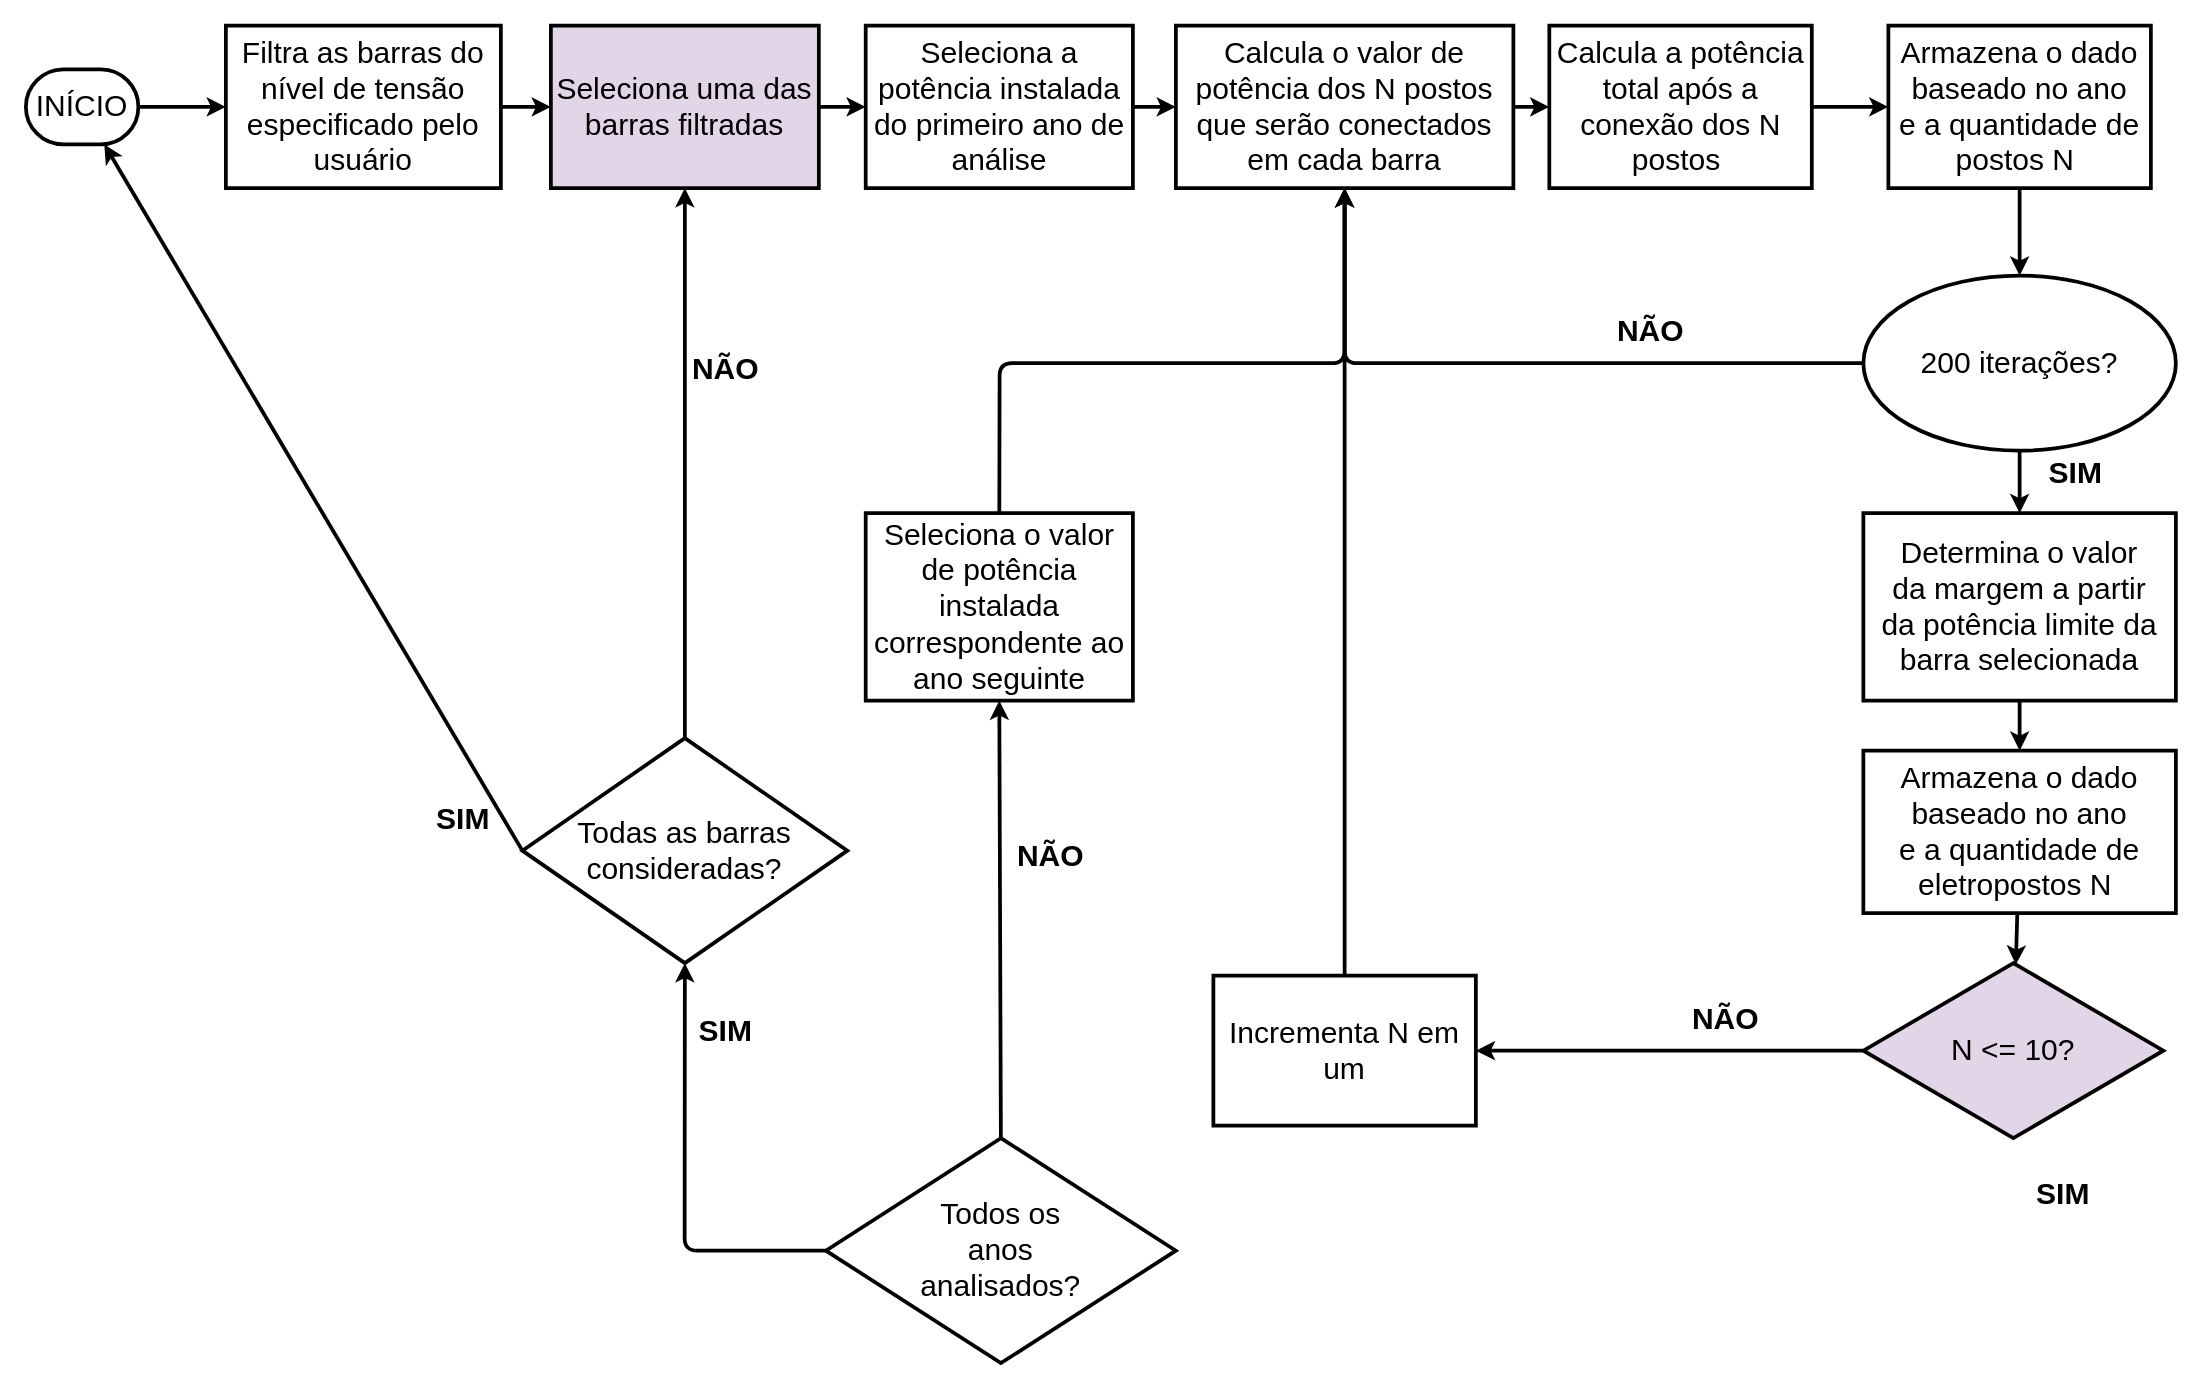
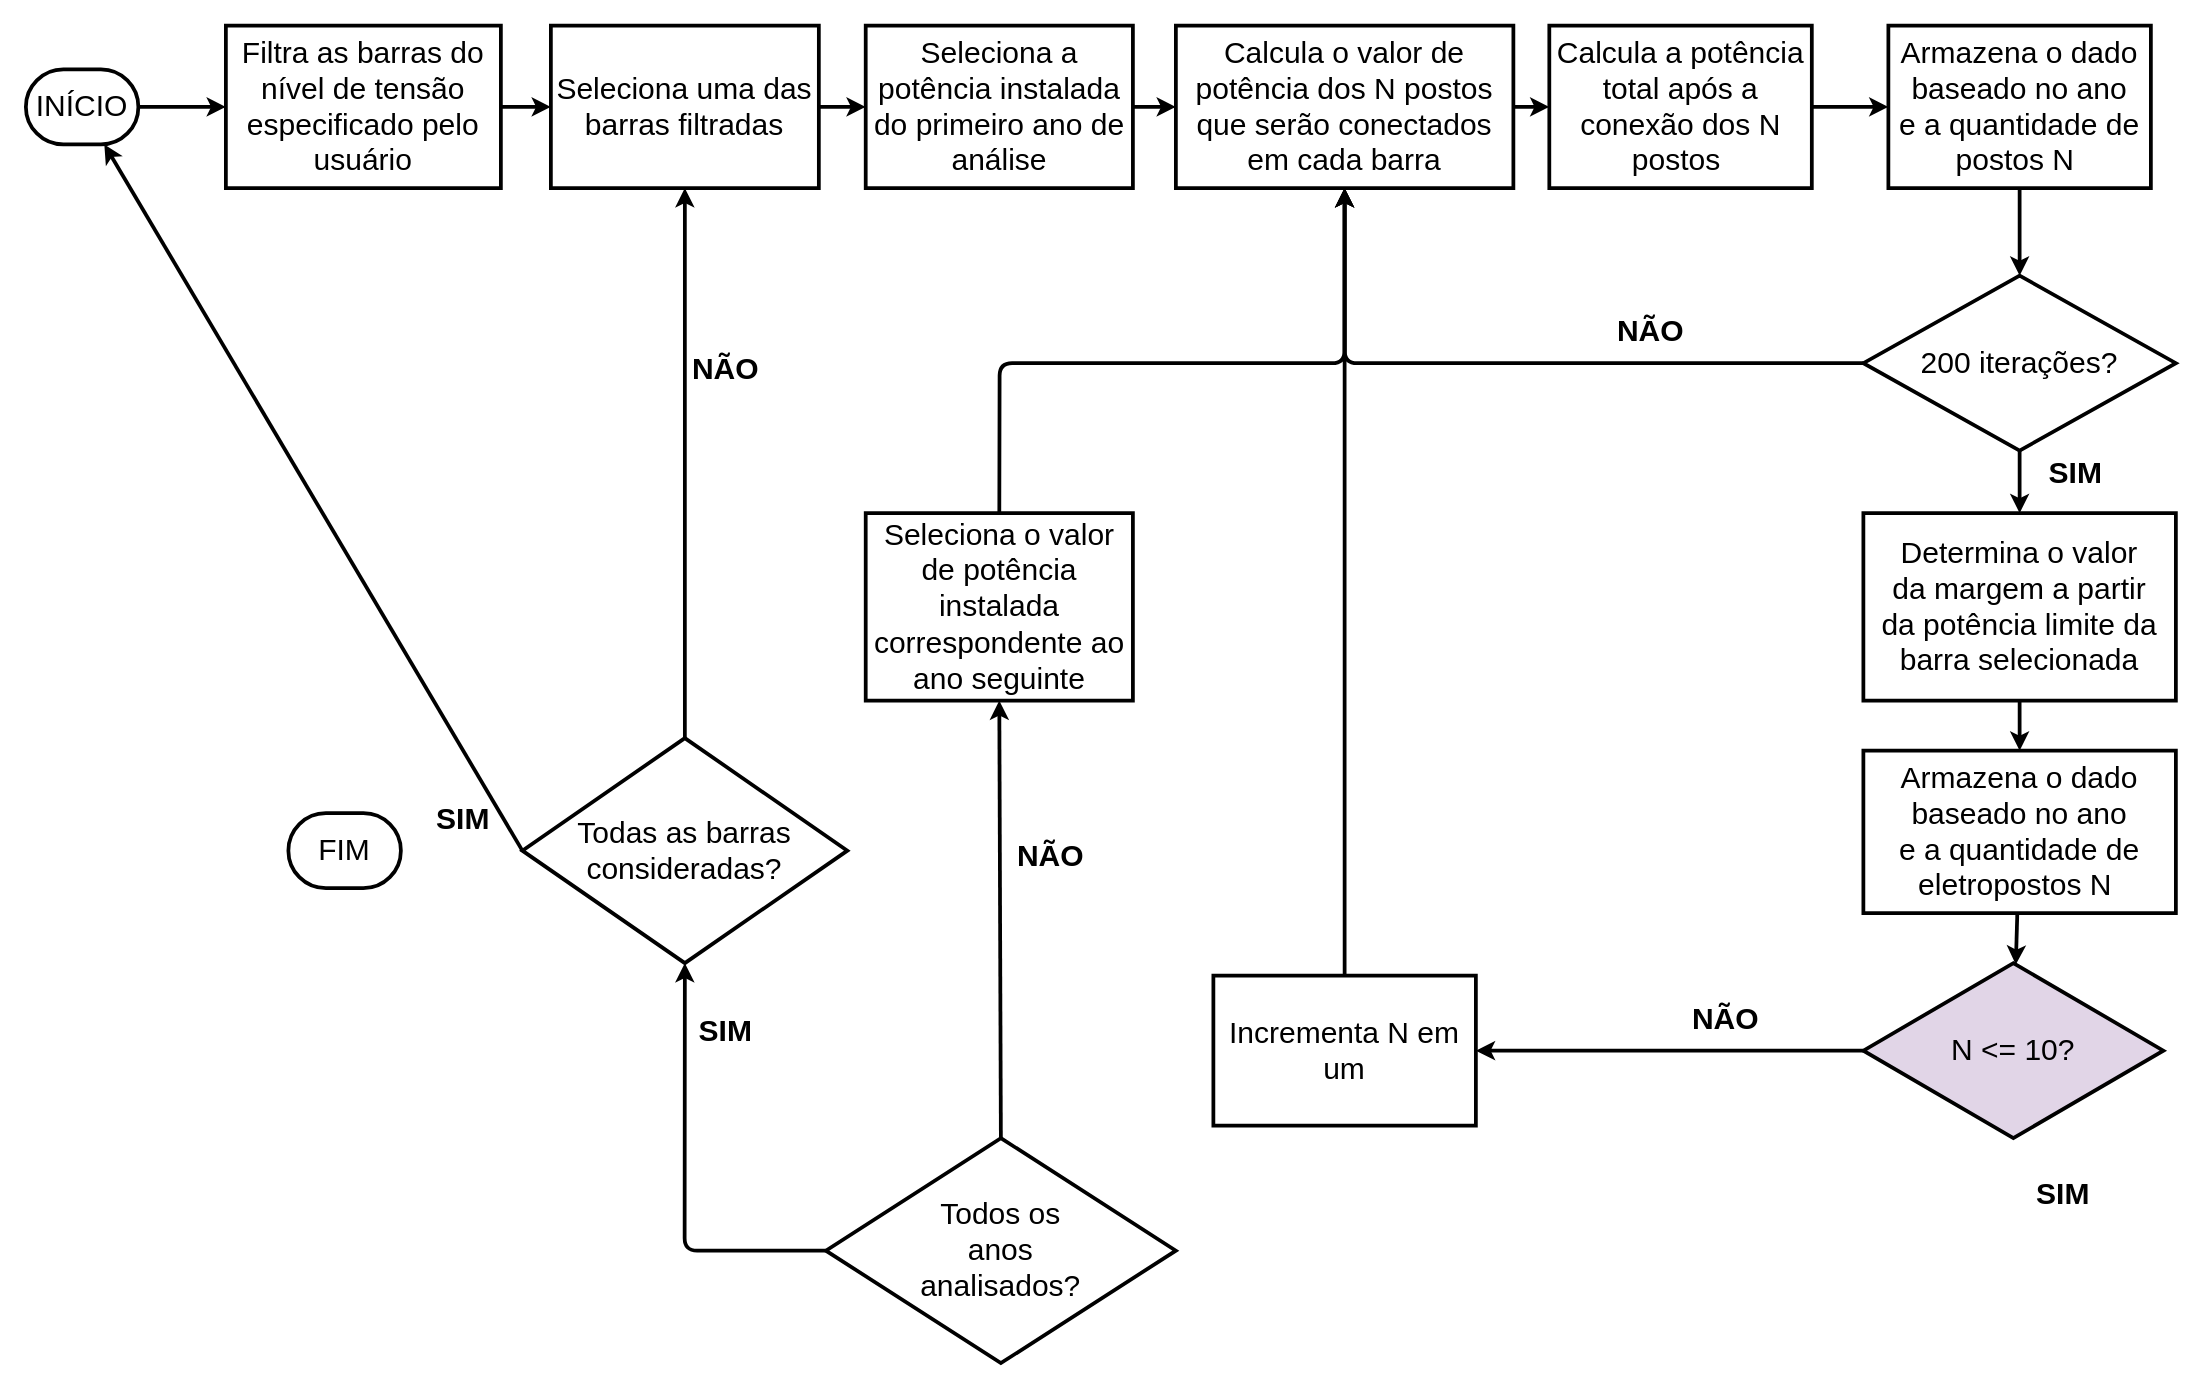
  <mxCell id="0" />
  <mxCell id="1" parent="0" />
  <mxCell id="2" style="edgeStyle=none;html=1;exitX=1;exitY=0.5;exitDx=0;exitDy=0;entryX=0;entryY=0.5;entryDx=0;entryDy=0;strokeWidth=3;fontSize=24;" parent="1" source="3" target="9" edge="1"><mxGeometry relative="1" as="geometry" /></mxCell>
  <mxCell id="3" value="&lt;font style=&quot;font-size: 24px;&quot;&gt;INÍCIO&lt;/font&gt;" style="rounded=1;whiteSpace=wrap;html=1;arcSize=50;strokeWidth=3;fontSize=24;" parent="1" vertex="1"><mxGeometry x="20" y="55" width="90" height="60" as="geometry" /></mxCell>
  <mxCell id="4" style="edgeStyle=none;html=1;exitX=1;exitY=0.5;exitDx=0;exitDy=0;entryX=0;entryY=0.5;entryDx=0;entryDy=0;strokeWidth=3;fontSize=24;" parent="1" source="5" target="7" edge="1"><mxGeometry relative="1" as="geometry" /></mxCell>
- <mxCell id="5" value="&lt;font style=&quot;font-size: 24px;&quot;&gt;Seleciona uma das barras filtradas&lt;/font&gt;" style="rounded=0;whiteSpace=wrap;html=1;strokeWidth=3;fontSize=24;fillColor=#e1d5e7;" parent="1" vertex="1"><mxGeometry x="440" y="20" width="214.37" height="130" as="geometry" /></mxCell>
+ <mxCell id="5" value="&lt;font style=&quot;font-size: 24px;&quot;&gt;Seleciona uma das barras filtradas&lt;/font&gt;" style="rounded=0;whiteSpace=wrap;html=1;strokeWidth=3;fontSize=24;" parent="1" vertex="1"><mxGeometry x="440" y="20" width="214.37" height="130" as="geometry" /></mxCell>
  <mxCell id="6" value="" style="edgeStyle=none;html=1;strokeWidth=3;fontSize=24;" parent="1" source="7" target="15" edge="1"><mxGeometry relative="1" as="geometry" /></mxCell>
  <mxCell id="7" value="&lt;span style=&quot;font-size: 24px;&quot;&gt;Seleciona a&lt;br style=&quot;font-size: 24px;&quot;&gt;potência instalada do&amp;nbsp;primeiro ano de análise&lt;/span&gt;" style="rounded=0;whiteSpace=wrap;html=1;strokeWidth=3;fontSize=24;" parent="1" vertex="1"><mxGeometry x="691.87" y="20" width="213.75" height="130" as="geometry" /></mxCell>
  <mxCell id="8" value="" style="edgeStyle=none;html=1;strokeWidth=3;fontSize=24;" parent="1" source="9" target="5" edge="1"><mxGeometry relative="1" as="geometry" /></mxCell>
  <mxCell id="9" value="&lt;font style=&quot;font-size: 24px;&quot;&gt;Filtra as barras do nível de tensão especificado pelo usuário&lt;/font&gt;" style="rounded=0;whiteSpace=wrap;html=1;strokeWidth=3;fontSize=24;" parent="1" vertex="1"><mxGeometry x="180" y="20" width="220" height="130" as="geometry" /></mxCell>
  <mxCell id="10" style="edgeStyle=none;html=1;exitX=0;exitY=0.5;exitDx=0;exitDy=0;entryX=0.5;entryY=1;entryDx=0;entryDy=0;strokeWidth=3;fontSize=24;" parent="1" source="12" target="27" edge="1"><mxGeometry relative="1" as="geometry"><Array as="points"><mxPoint x="547" y="1000" /></Array></mxGeometry></mxCell>
  <mxCell id="11" style="edgeStyle=none;html=1;exitX=0.5;exitY=0;exitDx=0;exitDy=0;entryX=0.5;entryY=1;entryDx=0;entryDy=0;strokeWidth=3;fontSize=24;" parent="1" source="12" target="39" edge="1"><mxGeometry relative="1" as="geometry" /></mxCell>
  <mxCell id="12" value="&lt;font style=&quot;font-size: 24px;&quot;&gt;Todos os&lt;br style=&quot;font-size: 24px;&quot;&gt;anos&lt;br style=&quot;font-size: 24px;&quot;&gt;analisados?&lt;/font&gt;" style="rhombus;whiteSpace=wrap;html=1;strokeWidth=3;fontSize=24;" parent="1" vertex="1"><mxGeometry x="660" y="910" width="280" height="180" as="geometry" /></mxCell>
  <mxCell id="13" value="&lt;font style=&quot;font-size: 24px;&quot;&gt;NÃO&lt;/font&gt;" style="text;strokeColor=none;align=center;fillColor=none;html=1;verticalAlign=middle;whiteSpace=wrap;rounded=0;fontStyle=1;fontSize=24;" parent="1" vertex="1"><mxGeometry x="1350" y="800" width="60" height="30" as="geometry" /></mxCell>
  <mxCell id="14" value="" style="edgeStyle=none;html=1;strokeWidth=3;fontSize=24;exitX=1;exitY=0.5;exitDx=0;exitDy=0;" parent="1" source="15" target="17" edge="1"><mxGeometry relative="1" as="geometry"><Array as="points" /></mxGeometry></mxCell>
  <mxCell id="15" value="&lt;font style=&quot;font-size: 24px;&quot;&gt;Calcula o valor de potência dos N postos que serão conectados em cada barra&lt;/font&gt;" style="rounded=0;whiteSpace=wrap;html=1;strokeWidth=3;fontSize=24;" parent="1" vertex="1"><mxGeometry x="940" y="20" width="270" height="130" as="geometry" /></mxCell>
  <mxCell id="16" value="" style="edgeStyle=none;html=1;strokeWidth=3;fontSize=24;" parent="1" source="17" target="35" edge="1"><mxGeometry relative="1" as="geometry" /></mxCell>
  <mxCell id="17" value="&lt;font style=&quot;font-size: 24px;&quot;&gt;Calcula a potência&lt;br style=&quot;font-size: 24px;&quot;&gt;total após a conexão dos&amp;nbsp;N postos&amp;nbsp;&lt;/font&gt;" style="rounded=0;whiteSpace=wrap;html=1;strokeWidth=3;fontSize=24;" parent="1" vertex="1"><mxGeometry x="1238.75" y="20" width="210" height="130" as="geometry" /></mxCell>
  <mxCell id="18" style="edgeStyle=none;html=1;exitX=0;exitY=0.5;exitDx=0;exitDy=0;entryX=0.5;entryY=1;entryDx=0;entryDy=0;strokeWidth=3;fontSize=24;" parent="1" source="20" target="15" edge="1"><mxGeometry relative="1" as="geometry"><Array as="points"><mxPoint x="1075" y="290" /></Array></mxGeometry></mxCell>
  <mxCell id="19" value="" style="edgeStyle=none;html=1;strokeWidth=3;fontSize=24;" parent="1" source="20" target="24" edge="1"><mxGeometry relative="1" as="geometry" /></mxCell>
- <mxCell id="20" value="&lt;font style=&quot;font-size: 24px;&quot;&gt;200 iterações?&lt;/font&gt;" style="ellipse;whiteSpace=wrap;html=1;strokeWidth=3;fontSize=24;" parent="1" vertex="1"><mxGeometry x="1490" y="220" width="250" height="140" as="geometry" /></mxCell>
+ <mxCell id="20" value="&lt;font style=&quot;font-size: 24px;&quot;&gt;200 iterações?&lt;/font&gt;" style="rhombus;whiteSpace=wrap;html=1;strokeWidth=3;fontSize=24;" parent="1" vertex="1"><mxGeometry x="1490" y="220" width="250" height="140" as="geometry" /></mxCell>
  <mxCell id="21" style="edgeStyle=none;html=1;exitX=0;exitY=0.5;exitDx=0;exitDy=0;entryX=1;entryY=0.5;entryDx=0;entryDy=0;strokeWidth=3;fontSize=24;" parent="1" source="22" target="29" edge="1"><mxGeometry relative="1" as="geometry" /></mxCell>
  <mxCell id="22" value="&lt;font style=&quot;font-size: 24px;&quot;&gt;N &amp;lt;= 10?&lt;/font&gt;" style="rhombus;whiteSpace=wrap;html=1;strokeWidth=3;fontSize=24;fillColor=#e1d5e7;" parent="1" vertex="1"><mxGeometry x="1490" y="770" width="240" height="140" as="geometry" /></mxCell>
  <mxCell id="23" value="" style="edgeStyle=none;html=1;strokeWidth=3;fontSize=24;" parent="1" source="24" target="37" edge="1"><mxGeometry relative="1" as="geometry" /></mxCell>
  <mxCell id="24" value="&lt;font style=&quot;font-size: 24px;&quot;&gt;Determina o valor&lt;br style=&quot;font-size: 24px;&quot;&gt;da margem a partir&lt;br style=&quot;font-size: 24px;&quot;&gt;da potência limite da barra selecionada&lt;br style=&quot;font-size: 24px;&quot;&gt;&lt;/font&gt;" style="rounded=0;whiteSpace=wrap;html=1;strokeWidth=3;fontSize=24;" parent="1" vertex="1"><mxGeometry x="1490" y="410" width="250" height="150" as="geometry" /></mxCell>
  <mxCell id="25" style="edgeStyle=none;html=1;exitX=0;exitY=0.5;exitDx=0;exitDy=0;strokeWidth=3;fontSize=24;" parent="1" source="27" target="3" edge="1"><mxGeometry relative="1" as="geometry" /></mxCell>
  <mxCell id="26" style="edgeStyle=none;html=1;exitX=0.5;exitY=0;exitDx=0;exitDy=0;entryX=0.5;entryY=1;entryDx=0;entryDy=0;strokeWidth=3;fontSize=24;" parent="1" source="27" target="5" edge="1"><mxGeometry relative="1" as="geometry" /></mxCell>
  <mxCell id="27" value="&lt;span style=&quot;font-size: 24px;&quot;&gt;Todas as barras&lt;br style=&quot;font-size: 24px;&quot;&gt;consideradas?&lt;/span&gt;" style="rhombus;whiteSpace=wrap;html=1;strokeWidth=3;fontSize=24;" parent="1" vertex="1"><mxGeometry x="417.19" y="590" width="260" height="180" as="geometry" /></mxCell>
  <mxCell id="28" value="" style="edgeStyle=none;html=1;strokeWidth=3;fontSize=24;" parent="1" source="29" target="15" edge="1"><mxGeometry relative="1" as="geometry" /></mxCell>
  <mxCell id="29" value="&lt;font style=&quot;font-size: 24px;&quot;&gt;Incrementa N em um&lt;/font&gt;" style="rounded=0;whiteSpace=wrap;html=1;strokeWidth=3;fontSize=24;" parent="1" vertex="1"><mxGeometry x="970" y="780" width="210" height="120" as="geometry" /></mxCell>
  <mxCell id="30" value="&lt;font style=&quot;font-size: 24px;&quot;&gt;NÃO&lt;/font&gt;" style="text;strokeColor=none;align=center;fillColor=none;html=1;verticalAlign=middle;whiteSpace=wrap;rounded=0;fontStyle=1;fontSize=24;" parent="1" vertex="1"><mxGeometry x="810" y="670" width="60" height="30" as="geometry" /></mxCell>
  <mxCell id="31" value="&lt;font style=&quot;font-size: 24px;&quot;&gt;NÃO&lt;/font&gt;" style="text;strokeColor=none;align=center;fillColor=none;html=1;verticalAlign=middle;whiteSpace=wrap;rounded=0;fontStyle=1;fontSize=24;" parent="1" vertex="1"><mxGeometry x="550" y="280" width="60" height="30" as="geometry" /></mxCell>
+ <mxCell id="32" value="&lt;font style=&quot;font-size: 24px;&quot;&gt;FIM&lt;/font&gt;" style="rounded=1;whiteSpace=wrap;html=1;arcSize=50;strokeWidth=3;fontSize=24;" parent="1" vertex="1"><mxGeometry x="230" y="650" width="90" height="60" as="geometry" /></mxCell>
  <mxCell id="33" value="&lt;font style=&quot;font-size: 24px;&quot;&gt;SIM&lt;/font&gt;" style="text;strokeColor=none;align=center;fillColor=none;html=1;verticalAlign=middle;whiteSpace=wrap;rounded=0;fontStyle=1;fontSize=24;" parent="1" vertex="1"><mxGeometry x="340" y="640" width="60" height="30" as="geometry" /></mxCell>
  <mxCell id="34" value="" style="edgeStyle=none;html=1;strokeWidth=3;fontSize=24;" parent="1" source="35" target="20" edge="1"><mxGeometry relative="1" as="geometry" /></mxCell>
  <mxCell id="35" value="&lt;font style=&quot;font-size: 24px;&quot;&gt;Armazena o dado baseado no ano&lt;br style=&quot;font-size: 24px;&quot;&gt;e a quantidade de postos N&amp;nbsp;&lt;/font&gt;" style="rounded=0;whiteSpace=wrap;html=1;strokeWidth=3;fontSize=24;" parent="1" vertex="1"><mxGeometry x="1510" y="20" width="210" height="130" as="geometry" /></mxCell>
  <mxCell id="36" value="" style="edgeStyle=none;html=1;strokeWidth=3;fontSize=24;" parent="1" source="37" target="22" edge="1"><mxGeometry relative="1" as="geometry" /></mxCell>
  <mxCell id="37" value="&lt;font style=&quot;font-size: 24px;&quot;&gt;Armazena o dado baseado no ano&lt;br style=&quot;font-size: 24px;&quot;&gt;e a quantidade de eletropostos N&amp;nbsp;&lt;/font&gt;" style="rounded=0;whiteSpace=wrap;html=1;strokeWidth=3;fontSize=24;" parent="1" vertex="1"><mxGeometry x="1490" y="600" width="250" height="130" as="geometry" /></mxCell>
  <mxCell id="38" style="edgeStyle=none;html=1;exitX=0.5;exitY=0;exitDx=0;exitDy=0;strokeWidth=3;fontSize=24;" parent="1" source="39" edge="1"><mxGeometry relative="1" as="geometry"><mxPoint x="1075" y="150" as="targetPoint" /><Array as="points"><mxPoint x="799" y="290" /><mxPoint x="1075" y="290" /></Array></mxGeometry></mxCell>
  <mxCell id="39" value="&lt;font style=&quot;font-size: 24px;&quot;&gt;Seleciona o valor de potência instalada correspondente ao ano seguinte&lt;/font&gt;" style="rounded=0;whiteSpace=wrap;html=1;strokeWidth=3;fontSize=24;" parent="1" vertex="1"><mxGeometry x="691.87" y="410" width="213.75" height="150" as="geometry" /></mxCell>
  <mxCell id="40" value="&lt;font style=&quot;font-size: 24px;&quot;&gt;SIM&lt;/font&gt;" style="text;strokeColor=none;align=center;fillColor=none;html=1;verticalAlign=middle;whiteSpace=wrap;rounded=0;fontStyle=1;fontSize=24;" parent="1" vertex="1"><mxGeometry x="550" y="810" width="60" height="30" as="geometry" /></mxCell>
  <mxCell id="41" value="&lt;font style=&quot;font-size: 24px;&quot;&gt;NÃO&lt;/font&gt;" style="text;strokeColor=none;align=center;fillColor=none;html=1;verticalAlign=middle;whiteSpace=wrap;rounded=0;fontStyle=1;fontSize=24;" parent="1" vertex="1"><mxGeometry x="1290" y="250" width="60" height="30" as="geometry" /></mxCell>
  <mxCell id="42" value="&lt;font style=&quot;font-size: 24px;&quot;&gt;SIM&lt;/font&gt;" style="text;strokeColor=none;align=center;fillColor=none;html=1;verticalAlign=middle;whiteSpace=wrap;rounded=0;fontStyle=1;fontSize=24;" parent="1" vertex="1"><mxGeometry x="1630" y="363" width="60" height="30" as="geometry" /></mxCell>
  <mxCell id="43" value="&lt;font style=&quot;font-size: 24px;&quot;&gt;SIM&lt;/font&gt;" style="text;strokeColor=none;align=center;fillColor=none;html=1;verticalAlign=middle;whiteSpace=wrap;rounded=0;fontStyle=1;fontSize=24;" parent="1" vertex="1"><mxGeometry x="1620" y="940" width="60" height="30" as="geometry" /></mxCell>
